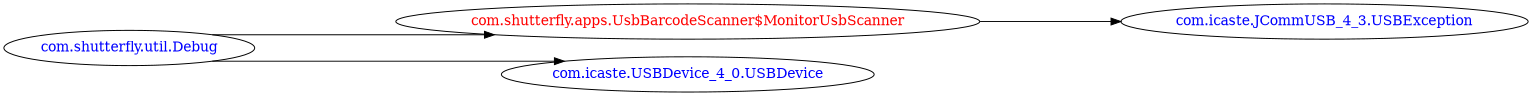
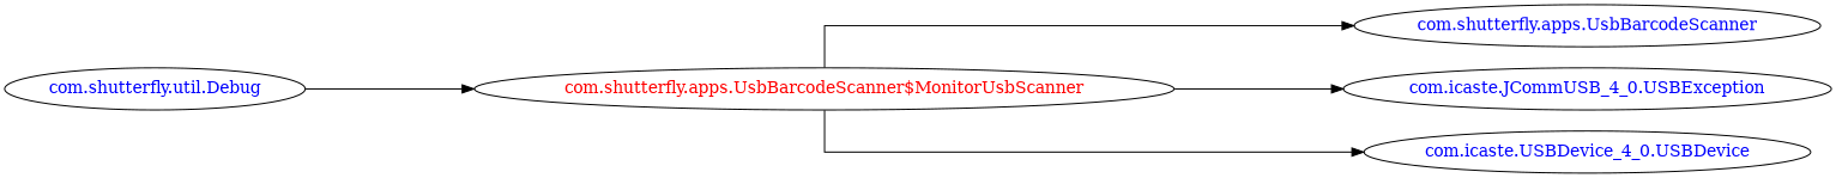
  digraph {
    concentrate=true
    rankdir=LR
    ranksep=2.0
    splines=ortho
    node [fontcolor=blue]
    "com.shutterfly.apps.UsbBarcodeScanner$MonitorUsbScanner" [fontcolor=red]
-   "com.icaste.JCommUSB_4_0.USBException" [label="com.icaste.JCommUSB_4_3.USBException"]
+   "com.shutterfly.apps.UsbBarcodeScanner"
+   "com.icaste.JCommUSB_4_0.USBException"
    n4 [label="com.icaste.USBDevice_4_0.USBDevice"]
    "com.shutterfly.util.Debug"
+   "com.shutterfly.apps.UsbBarcodeScanner$MonitorUsbScanner" -> "com.shutterfly.apps.UsbBarcodeScanner"
    "com.shutterfly.apps.UsbBarcodeScanner$MonitorUsbScanner" -> "com.icaste.JCommUSB_4_0.USBException"
-   "com.shutterfly.util.Debug" -> n4
+   "com.shutterfly.apps.UsbBarcodeScanner$MonitorUsbScanner" -> n4
    "com.shutterfly.util.Debug" -> "com.shutterfly.apps.UsbBarcodeScanner$MonitorUsbScanner"
  }
